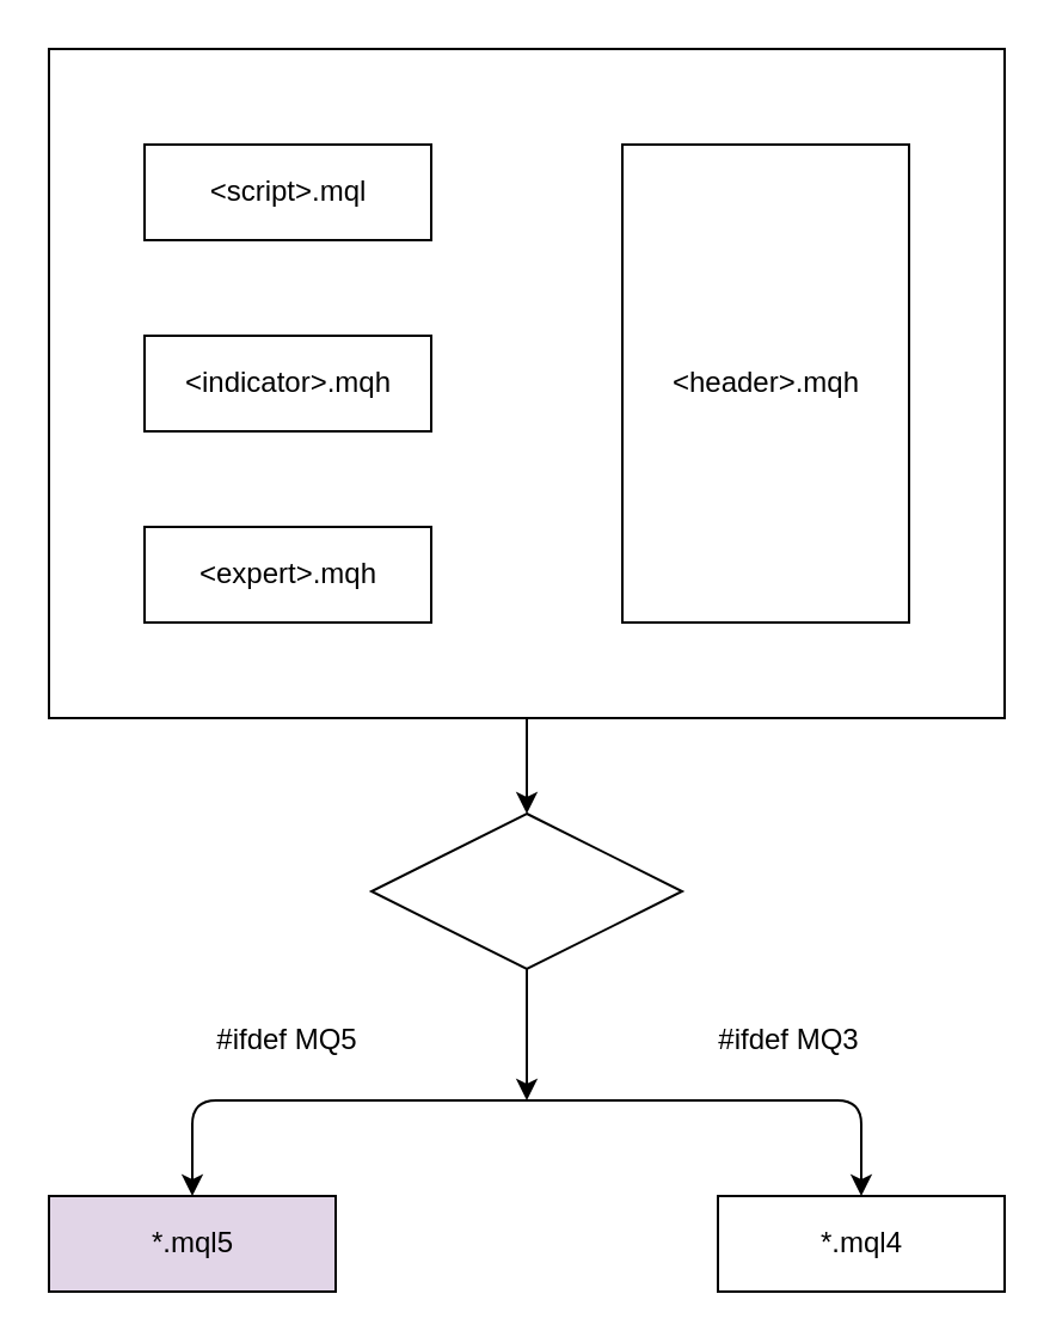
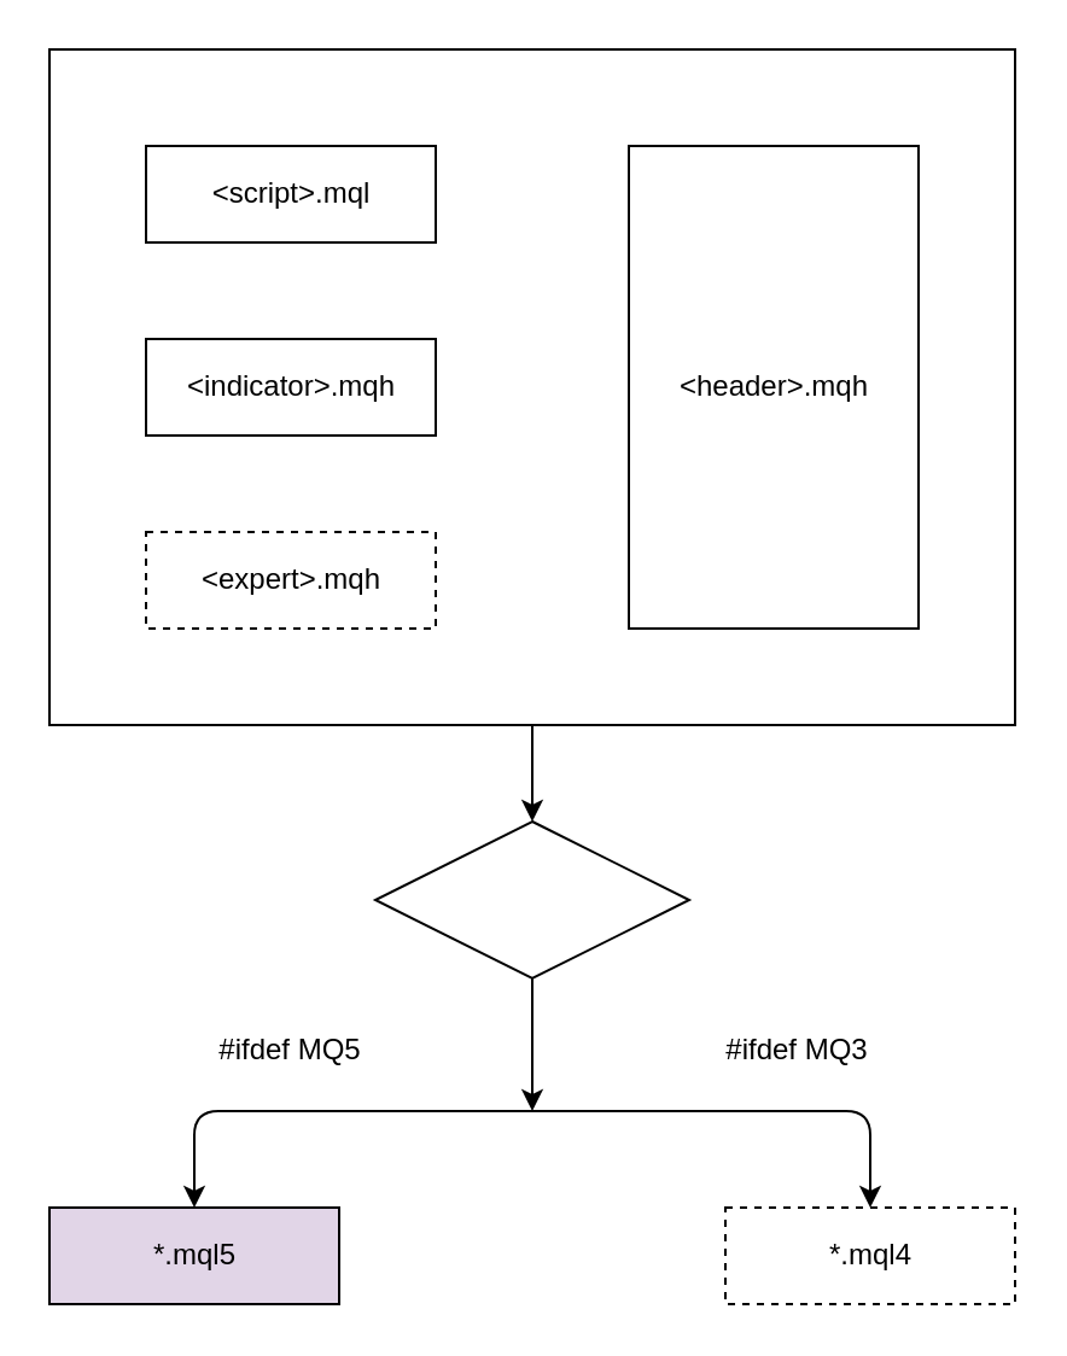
  <mxCell id="0" />
  <mxCell id="1" parent="0" />
  <mxCell id="2" style="edgeStyle=none;html=1;exitX=0.5;exitY=1;exitDx=0;exitDy=0;entryX=0.5;entryY=0;entryDx=0;entryDy=0;" edge="1" parent="1" source="3" target="11"><mxGeometry relative="1" as="geometry" /></mxCell>
  <mxCell id="3" value="" style="rounded=0;whiteSpace=wrap;html=1;" vertex="1" parent="1"><mxGeometry x="20" y="20" width="400" height="280" as="geometry" /></mxCell>
  <mxCell id="4" value="*.mql5" style="html=1;fillColor=#e1d5e7;" vertex="1" parent="1"><mxGeometry x="20" y="500" width="120" height="40" as="geometry" /></mxCell>
- <mxCell id="5" value="*.mql4" style="html=1;" vertex="1" parent="1"><mxGeometry x="300" y="500" width="120" height="40" as="geometry" /></mxCell>
- <mxCell id="6" value="&amp;lt;expert&amp;gt;.mqh" style="html=1;" vertex="1" parent="1"><mxGeometry x="60" y="220" width="120" height="40" as="geometry" /></mxCell>
+ <mxCell id="5" value="*.mql4" style="html=1;dashed=1;" vertex="1" parent="1"><mxGeometry x="300" y="500" width="120" height="40" as="geometry" /></mxCell>
+ <mxCell id="6" value="&amp;lt;expert&amp;gt;.mqh" style="html=1;dashed=1;" vertex="1" parent="1"><mxGeometry x="60" y="220" width="120" height="40" as="geometry" /></mxCell>
  <mxCell id="7" value="&amp;lt;indicator&amp;gt;.mqh" style="html=1;" vertex="1" parent="1"><mxGeometry x="60" y="140" width="120" height="40" as="geometry" /></mxCell>
  <mxCell id="8" value="&amp;lt;script&amp;gt;.mql" style="html=1;" vertex="1" parent="1"><mxGeometry x="60" y="60" width="120" height="40" as="geometry" /></mxCell>
  <mxCell id="9" value="&amp;lt;header&amp;gt;.mqh" style="html=1;" vertex="1" parent="1"><mxGeometry x="260" y="60" width="120" height="200" as="geometry" /></mxCell>
  <mxCell id="10" style="edgeStyle=none;html=1;exitX=0.5;exitY=1;exitDx=0;exitDy=0;" edge="1" parent="1" source="11"><mxGeometry relative="1" as="geometry"><mxPoint x="220" y="460" as="targetPoint" /></mxGeometry></mxCell>
  <mxCell id="11" value="" style="rhombus;" vertex="1" parent="1"><mxGeometry x="155" y="340" width="130" height="65" as="geometry" /></mxCell>
  <mxCell id="12" value="" style="endArrow=classic;html=1;entryX=0.5;entryY=0;entryDx=0;entryDy=0;" edge="1" parent="1" target="5"><mxGeometry width="50" height="50" relative="1" as="geometry"><mxPoint x="220" y="460" as="sourcePoint" /><mxPoint x="360" y="460" as="targetPoint" /><Array as="points"><mxPoint x="360" y="460" /></Array></mxGeometry></mxCell>
  <mxCell id="13" value="" style="endArrow=classic;html=1;entryX=0.5;entryY=0;entryDx=0;entryDy=0;" edge="1" parent="1" target="4"><mxGeometry width="50" height="50" relative="1" as="geometry"><mxPoint x="220" y="460" as="sourcePoint" /><mxPoint x="80" y="440" as="targetPoint" /><Array as="points"><mxPoint x="80" y="460" /></Array></mxGeometry></mxCell>
  <mxCell id="14" value="#ifdef MQ5" style="text;html=1;strokeColor=none;fillColor=none;align=center;verticalAlign=middle;whiteSpace=wrap;rounded=0;" vertex="1" parent="1"><mxGeometry x="80" y="420" width="80" height="30" as="geometry" /></mxCell>
  <mxCell id="15" value="#ifdef MQ3" style="text;html=1;strokeColor=none;fillColor=none;align=center;verticalAlign=middle;whiteSpace=wrap;rounded=0;" vertex="1" parent="1"><mxGeometry x="290" y="420" width="80" height="30" as="geometry" /></mxCell>
